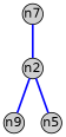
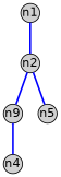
  graph {
    node [fillcolor="#d0d0d0" fixedsize=true fontname=Helvetica shape=circle style=filled]
    edge [color=blue fontname=Helvetica style=bold]
-   n1 [height=0.3 width=0.3 label=n7]
+   n1 [height=0.3 width=0.3]
    n2 [height=0.3 width=0.3]
    n3 [height=0.3 label=n9 width=0.3]
    n5 [height=0.3 width=0.3]
+   n4 [height=0.3 width=0.3]
    n1 -- n2
    n2 -- n3
    n2 -- n5
+   n3 -- n4
  }
